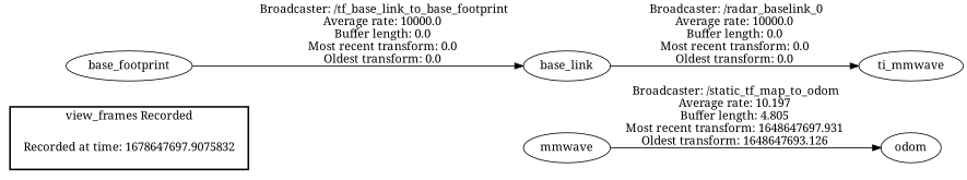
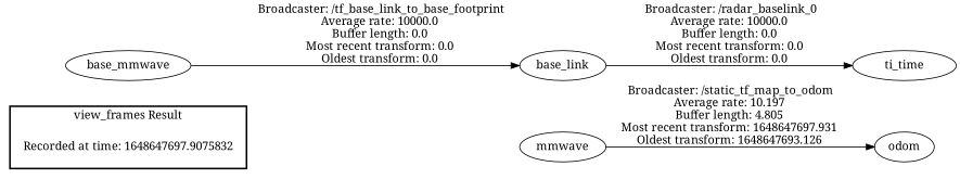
  digraph {
    fontname="Noto Serif"
    rankdir=LR
    node [fontname="Noto Serif"]
    edge [fontname="Noto Serif"]
-   "Recorded at time: 1648647697.9075832" [shape=plaintext label="Recorded at time: 1678647697.9075832"]
+   "Recorded at time: 1648647697.9075832" [shape=plaintext]
    n2 [label=mmwave]
-   base_footprint
+   base_footprint [label=base_mmwave]
    base_link
-   ti_mmwave
+   ti_mmwave [label=ti_time]
    odom
    subgraph cluster_1 {
      color=black
-     label="view_frames Recorded"
+     label="view_frames Result"
      style=bold
      "Recorded at time: 1648647697.9075832"
    }
    "Recorded at time: 1648647697.9075832" -> n2 [style=invis]
    n2 -> odom [label=" Broadcaster: /static_tf_map_to_odom\nAverage rate: 10.197\nBuffer length: 4.805\nMost recent transform: 1648647697.931\nOldest transform: 1648647693.126\n"]
    base_footprint -> base_link [label=" Broadcaster: /tf_base_link_to_base_footprint\nAverage rate: 10000.0\nBuffer length: 0.0\nMost recent transform: 0.0\nOldest transform: 0.0\n"]
    base_link -> ti_mmwave [label=" Broadcaster: /radar_baselink_0\nAverage rate: 10000.0\nBuffer length: 0.0\nMost recent transform: 0.0\nOldest transform: 0.0\n"]
  }
